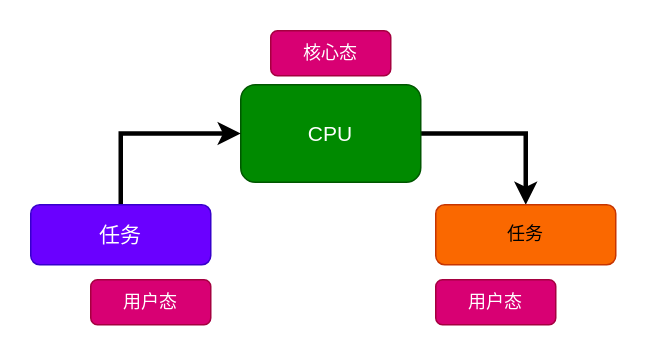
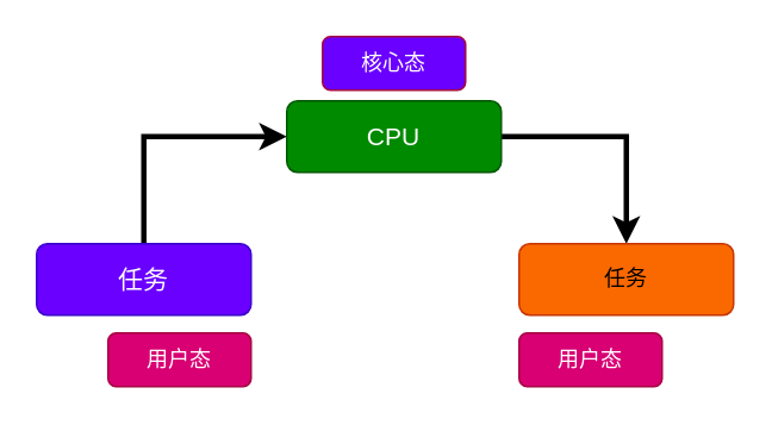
  <mxCell id="0" />
  <mxCell id="1" parent="0" />
  <mxCell id="2" style="edgeStyle=orthogonalEdgeStyle;rounded=0;orthogonalLoop=1;jettySize=auto;html=1;exitX=1;exitY=0.5;exitDx=0;exitDy=0;entryX=0.5;entryY=0;entryDx=0;entryDy=0;strokeWidth=3;" edge="1" parent="1" source="3" target="6"><mxGeometry relative="1" as="geometry" /></mxCell>
- <mxCell id="3" value="CPU" style="rounded=1;whiteSpace=wrap;html=1;fillColor=#008a00;strokeColor=#005700;fontColor=#ffffff;fontSize=14;" vertex="1" parent="1"><mxGeometry x="160" y="56" width="120" height="65" as="geometry" /></mxCell>
+ <mxCell id="3" value="CPU" style="rounded=1;whiteSpace=wrap;html=1;fillColor=#008a00;strokeColor=#005700;fontColor=#ffffff;fontSize=14;" vertex="1" parent="1"><mxGeometry x="160" y="56" width="120" height="40" as="geometry" /></mxCell>
  <mxCell id="4" style="edgeStyle=orthogonalEdgeStyle;rounded=0;orthogonalLoop=1;jettySize=auto;html=1;exitX=0.5;exitY=0;exitDx=0;exitDy=0;entryX=0;entryY=0.5;entryDx=0;entryDy=0;strokeWidth=3;" edge="1" parent="1" source="5" target="3"><mxGeometry relative="1" as="geometry" /></mxCell>
  <mxCell id="5" value="任务" style="rounded=1;whiteSpace=wrap;html=1;fillColor=#6a00ff;strokeColor=#3700CC;fontColor=#ffffff;fontSize=14;" vertex="1" parent="1"><mxGeometry x="20" y="136" width="120" height="40" as="geometry" /></mxCell>
  <mxCell id="6" value="任务" style="rounded=1;whiteSpace=wrap;html=1;fillColor=#fa6800;strokeColor=#C73500;fontColor=#000000;" vertex="1" parent="1"><mxGeometry x="290" y="136" width="120" height="40" as="geometry" /></mxCell>
  <mxCell id="7" value="用户态" style="rounded=1;whiteSpace=wrap;html=1;fillColor=#d80073;strokeColor=#A50040;fontColor=#ffffff;" vertex="1" parent="1"><mxGeometry x="60" y="186" width="80" height="30" as="geometry" /></mxCell>
  <mxCell id="8" value="用户态" style="rounded=1;whiteSpace=wrap;html=1;fillColor=#d80073;strokeColor=#A50040;fontColor=#ffffff;" vertex="1" parent="1"><mxGeometry x="290" y="186" width="80" height="30" as="geometry" /></mxCell>
- <mxCell id="9" value="核心态" style="rounded=1;whiteSpace=wrap;html=1;fillColor=#d80073;strokeColor=#A50040;fontColor=#ffffff;" vertex="1" parent="1"><mxGeometry x="180" y="20" width="80" height="30" as="geometry" /></mxCell>
+ <mxCell id="9" value="核心态" style="rounded=1;whiteSpace=wrap;html=1;fillColor=#6a00ff;strokeColor=#A50040;fontColor=#ffffff;" vertex="1" parent="1"><mxGeometry x="180" y="20" width="80" height="30" as="geometry" /></mxCell>
